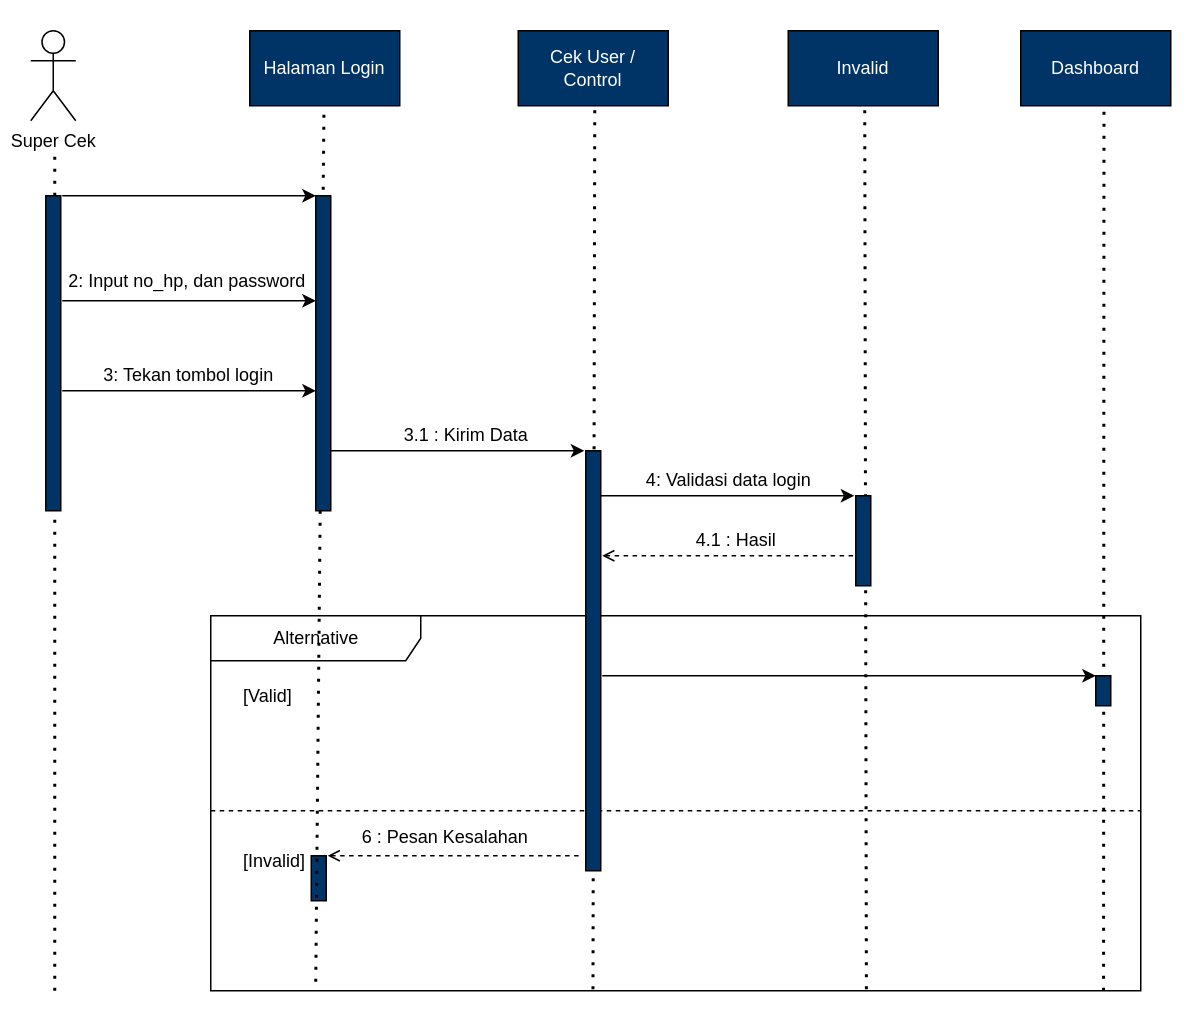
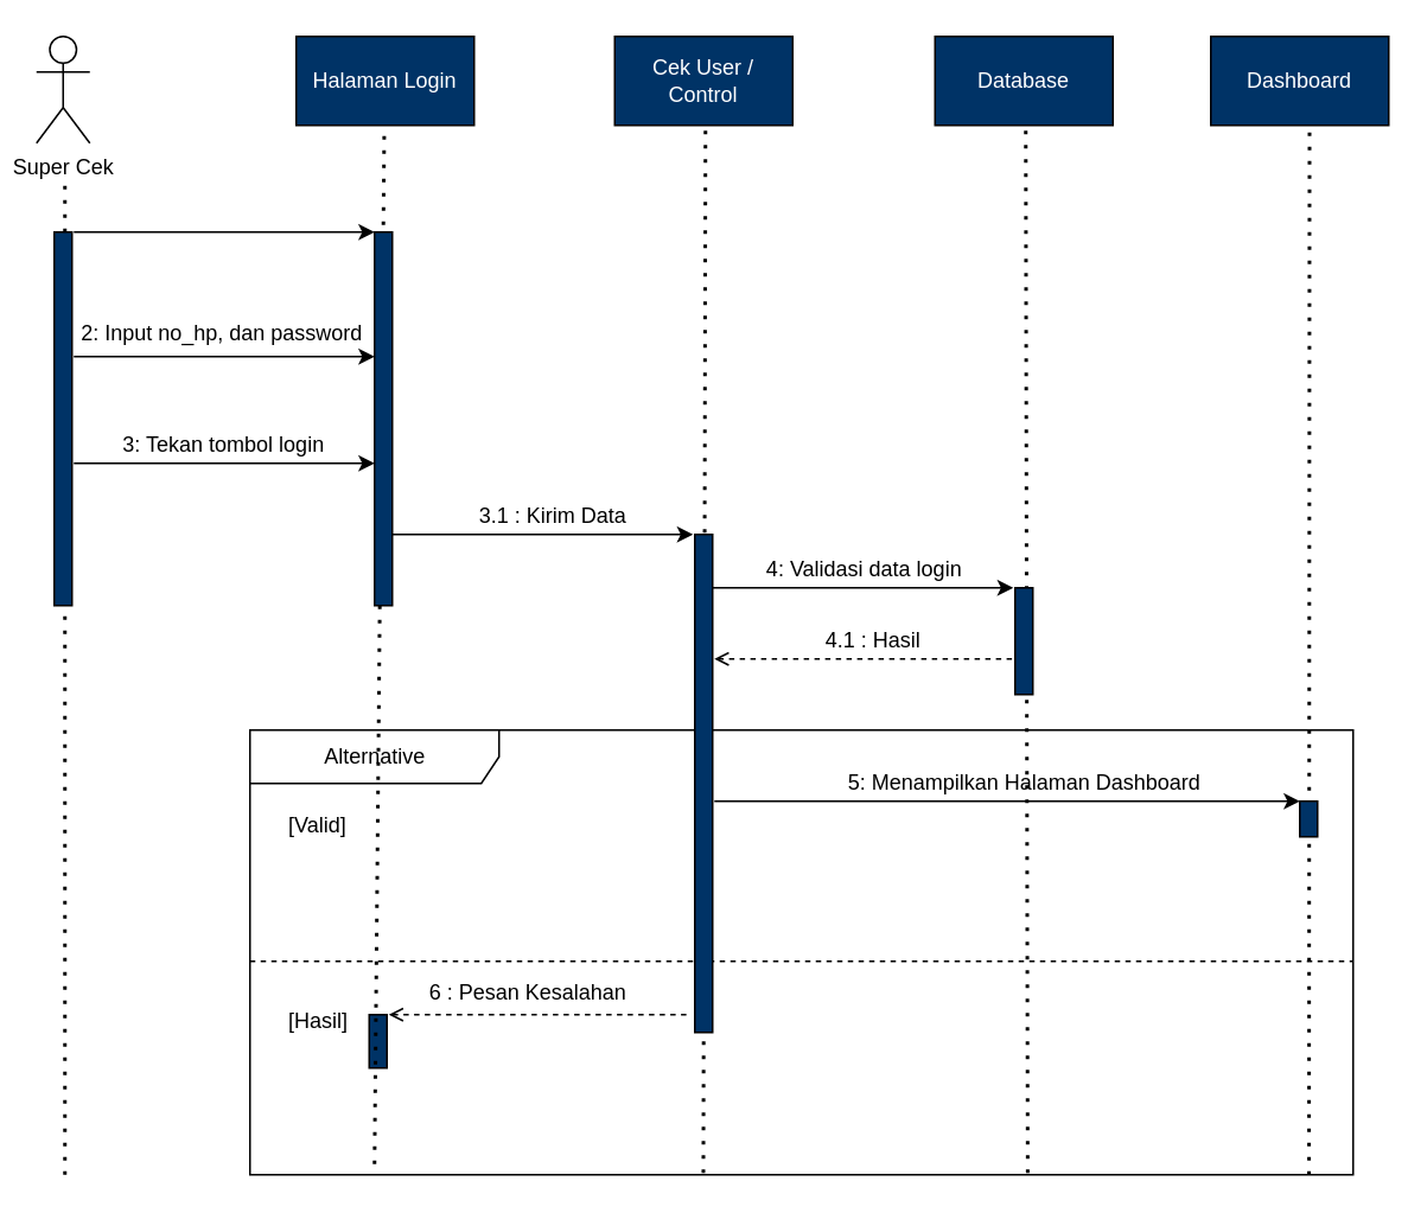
  <mxCell id="0" />
  <mxCell id="1" parent="0" />
  <mxCell id="2" value="Alternative" style="shape=umlFrame;tabWidth=110;tabHeight=30;tabPosition=left;html=1;boundedLbl=1;labelInHeader=1;width=140;height=30;" parent="1" vertex="1"><mxGeometry x="140" y="410" width="620" height="250" as="geometry" /></mxCell>
  <mxCell id="3" value="[Valid]" style="text" parent="2" vertex="1"><mxGeometry width="100" height="20" relative="1" as="geometry"><mxPoint x="20" y="40" as="offset" /></mxGeometry></mxCell>
- <mxCell id="4" value="[Invalid]" style="line;strokeWidth=1;dashed=1;labelPosition=center;verticalLabelPosition=bottom;align=left;verticalAlign=top;spacingLeft=20;spacingTop=15;" parent="2" vertex="1"><mxGeometry y="125" width="620.0" height="10" as="geometry" /></mxCell>
+ <mxCell id="4" value="[Hasil]" style="line;strokeWidth=1;dashed=1;labelPosition=center;verticalLabelPosition=bottom;align=left;verticalAlign=top;spacingLeft=20;spacingTop=15;" parent="2" vertex="1"><mxGeometry y="125" width="620.0" height="10" as="geometry" /></mxCell>
  <mxCell id="5" value="" style="html=1;points=[];perimeter=orthogonalPerimeter;fillColor=#003366;" parent="2" vertex="1"><mxGeometry x="67" y="160" width="10" height="30" as="geometry" /></mxCell>
  <mxCell id="6" value="" style="endArrow=none;html=1;rounded=0;startArrow=open;startFill=0;endFill=0;dashed=1;" parent="2" edge="1"><mxGeometry width="50" height="50" relative="1" as="geometry"><mxPoint x="78" y="160" as="sourcePoint" /><mxPoint x="247" y="160" as="targetPoint" /></mxGeometry></mxCell>
  <mxCell id="7" value="6 : Pesan Kesalahan" style="text;html=1;resizable=0;autosize=1;align=center;verticalAlign=middle;points=[];fillColor=none;strokeColor=none;rounded=0;" parent="2" vertex="1"><mxGeometry x="91" y="138" width="130" height="20" as="geometry" /></mxCell>
  <mxCell id="8" value="" style="endArrow=none;dashed=1;html=1;dashPattern=1 3;strokeWidth=2;rounded=0;exitX=0.705;exitY=0.996;exitDx=0;exitDy=0;exitPerimeter=0;" parent="1" source="2" edge="1"><mxGeometry width="50" height="50" relative="1" as="geometry"><mxPoint x="575" y="650" as="sourcePoint" /><mxPoint x="576" y="72" as="targetPoint" /></mxGeometry></mxCell>
  <mxCell id="9" value="" style="endArrow=none;dashed=1;html=1;dashPattern=1 3;strokeWidth=2;rounded=0;exitX=0.411;exitY=0.996;exitDx=0;exitDy=0;exitPerimeter=0;" parent="1" source="2" edge="1"><mxGeometry width="50" height="50" relative="1" as="geometry"><mxPoint x="395" y="650" as="sourcePoint" /><mxPoint x="396" y="73" as="targetPoint" /></mxGeometry></mxCell>
  <mxCell id="10" value="Super Cek" style="shape=umlActor;verticalLabelPosition=bottom;verticalAlign=top;html=1;outlineConnect=0;" parent="1" vertex="1"><mxGeometry x="20" y="20" width="30" height="60" as="geometry" /></mxCell>
  <mxCell id="11" value="" style="endArrow=none;dashed=1;html=1;dashPattern=1 3;strokeWidth=2;rounded=0;startArrow=none;" parent="1" source="14" edge="1"><mxGeometry width="50" height="50" relative="1" as="geometry"><mxPoint x="36" y="380" as="sourcePoint" /><mxPoint x="36" y="100" as="targetPoint" /></mxGeometry></mxCell>
  <mxCell id="12" value="Halaman Login" style="rounded=0;whiteSpace=wrap;html=1;fillColor=#003366;fontColor=#FFFFFF;" parent="1" vertex="1"><mxGeometry x="166" y="20" width="100" height="50" as="geometry" /></mxCell>
  <mxCell id="13" value="" style="endArrow=none;dashed=1;html=1;dashPattern=1 3;strokeWidth=2;rounded=0;" parent="1" edge="1"><mxGeometry width="50" height="50" relative="1" as="geometry"><mxPoint x="210" y="654" as="sourcePoint" /><mxPoint x="215.5" y="70" as="targetPoint" /></mxGeometry></mxCell>
  <mxCell id="14" value="" style="html=1;points=[];perimeter=orthogonalPerimeter;fillColor=#003366;" parent="1" vertex="1"><mxGeometry x="30" y="130" width="10" height="210" as="geometry" /></mxCell>
  <mxCell id="15" value="" style="endArrow=none;dashed=1;html=1;dashPattern=1 3;strokeWidth=2;rounded=0;" parent="1" target="14" edge="1"><mxGeometry width="50" height="50" relative="1" as="geometry"><mxPoint x="36" y="660" as="sourcePoint" /><mxPoint x="36" y="100" as="targetPoint" /></mxGeometry></mxCell>
  <mxCell id="16" value="" style="endArrow=classic;html=1;rounded=0;" parent="1" edge="1"><mxGeometry width="50" height="50" relative="1" as="geometry"><mxPoint x="41" y="130" as="sourcePoint" /><mxPoint x="210" y="130" as="targetPoint" /></mxGeometry></mxCell>
  <mxCell id="17" value="" style="html=1;points=[];perimeter=orthogonalPerimeter;fillColor=#003366;" parent="1" vertex="1"><mxGeometry x="210" y="130" width="10" height="210" as="geometry" /></mxCell>
  <mxCell id="18" value="" style="endArrow=classic;html=1;rounded=0;" parent="1" edge="1"><mxGeometry width="50" height="50" relative="1" as="geometry"><mxPoint x="41" y="200" as="sourcePoint" /><mxPoint x="210" y="200" as="targetPoint" /></mxGeometry></mxCell>
  <mxCell id="19" value="2: Input no_hp, dan password" style="text;html=1;resizable=0;autosize=1;align=center;verticalAlign=middle;points=[];fillColor=none;strokeColor=none;rounded=0;" parent="1" vertex="1"><mxGeometry x="39" y="177" width="170" height="20" as="geometry" /></mxCell>
  <mxCell id="20" value="" style="endArrow=classic;html=1;rounded=0;" parent="1" edge="1"><mxGeometry width="50" height="50" relative="1" as="geometry"><mxPoint x="41" y="260" as="sourcePoint" /><mxPoint x="210" y="260" as="targetPoint" /></mxGeometry></mxCell>
  <mxCell id="21" value="3: Tekan tombol login" style="text;html=1;resizable=0;autosize=1;align=center;verticalAlign=middle;points=[];fillColor=none;strokeColor=none;rounded=0;" parent="1" vertex="1"><mxGeometry x="60" y="240" width="130" height="20" as="geometry" /></mxCell>
  <mxCell id="22" value="" style="endArrow=classic;html=1;rounded=0;" parent="1" edge="1"><mxGeometry width="50" height="50" relative="1" as="geometry"><mxPoint x="220" y="300" as="sourcePoint" /><mxPoint x="389" y="300" as="targetPoint" /></mxGeometry></mxCell>
  <mxCell id="23" value="3.1 : Kirim Data" style="text;html=1;resizable=0;autosize=1;align=center;verticalAlign=middle;points=[];fillColor=none;strokeColor=none;rounded=0;" parent="1" vertex="1"><mxGeometry x="260" y="280" width="100" height="20" as="geometry" /></mxCell>
  <mxCell id="24" value="" style="html=1;points=[];perimeter=orthogonalPerimeter;fillColor=#003366;" parent="1" vertex="1"><mxGeometry x="390" y="300" width="10" height="280" as="geometry" /></mxCell>
  <mxCell id="25" value="Cek User / Control" style="rounded=0;whiteSpace=wrap;html=1;fontColor=#FFFFFF;fillColor=#003366;" parent="1" vertex="1"><mxGeometry x="345" y="20" width="100" height="50" as="geometry" /></mxCell>
  <mxCell id="26" value="" style="endArrow=classic;html=1;rounded=0;" parent="1" edge="1"><mxGeometry width="50" height="50" relative="1" as="geometry"><mxPoint x="400" y="330" as="sourcePoint" /><mxPoint x="569" y="330" as="targetPoint" /></mxGeometry></mxCell>
  <mxCell id="27" value="4: Validasi data login" style="text;html=1;resizable=0;autosize=1;align=center;verticalAlign=middle;points=[];fillColor=none;strokeColor=none;rounded=0;" parent="1" vertex="1"><mxGeometry x="420" y="310" width="130" height="20" as="geometry" /></mxCell>
  <mxCell id="28" value="" style="html=1;points=[];perimeter=orthogonalPerimeter;fillColor=#003366;" parent="1" vertex="1"><mxGeometry x="570" y="330" width="10" height="60" as="geometry" /></mxCell>
- <mxCell id="29" value="Invalid" style="rounded=0;whiteSpace=wrap;html=1;fillColor=#003366;fontColor=#FFFFFF;" parent="1" vertex="1"><mxGeometry x="525" y="20" width="100" height="50" as="geometry" /></mxCell>
+ <mxCell id="29" value="Database" style="rounded=0;whiteSpace=wrap;html=1;fillColor=#003366;fontColor=#FFFFFF;" parent="1" vertex="1"><mxGeometry x="525" y="20" width="100" height="50" as="geometry" /></mxCell>
  <mxCell id="30" value="Dashboard" style="rounded=0;whiteSpace=wrap;html=1;fontColor=#FFFFFF;fillColor=#003366;" parent="1" vertex="1"><mxGeometry x="680" y="20" width="100" height="50" as="geometry" /></mxCell>
  <mxCell id="31" value="" style="endArrow=none;html=1;rounded=0;startArrow=open;startFill=0;endFill=0;dashed=1;" parent="1" edge="1"><mxGeometry width="50" height="50" relative="1" as="geometry"><mxPoint x="401" y="370" as="sourcePoint" /><mxPoint x="570" y="370" as="targetPoint" /></mxGeometry></mxCell>
  <mxCell id="32" value="4.1 : Hasil" style="text;html=1;resizable=0;autosize=1;align=center;verticalAlign=middle;points=[];fillColor=none;strokeColor=none;rounded=0;" parent="1" vertex="1"><mxGeometry x="455" y="350" width="70" height="20" as="geometry" /></mxCell>
  <mxCell id="33" value="" style="endArrow=classic;html=1;rounded=0;" parent="1" edge="1"><mxGeometry width="50" height="50" relative="1" as="geometry"><mxPoint x="401" y="450" as="sourcePoint" /><mxPoint x="730" y="450" as="targetPoint" /></mxGeometry></mxCell>
+ <mxCell id="34" value="5: Menampilkan Halaman Dashboard" style="text;html=1;resizable=0;autosize=1;align=center;verticalAlign=middle;points=[];fillColor=none;strokeColor=none;rounded=0;" parent="1" vertex="1"><mxGeometry x="470" y="430" width="210" height="20" as="geometry" /></mxCell>
  <mxCell id="35" value="" style="endArrow=none;dashed=1;html=1;dashPattern=1 3;strokeWidth=2;rounded=0;exitX=0.96;exitY=1;exitDx=0;exitDy=0;exitPerimeter=0;" parent="1" source="2" edge="1"><mxGeometry width="50" height="50" relative="1" as="geometry"><mxPoint x="734" y="650" as="sourcePoint" /><mxPoint x="735.5" y="70" as="targetPoint" /></mxGeometry></mxCell>
  <mxCell id="36" value="" style="html=1;points=[];perimeter=orthogonalPerimeter;fillColor=#003366;" parent="1" vertex="1"><mxGeometry x="730" y="450" width="10" height="20" as="geometry" /></mxCell>
